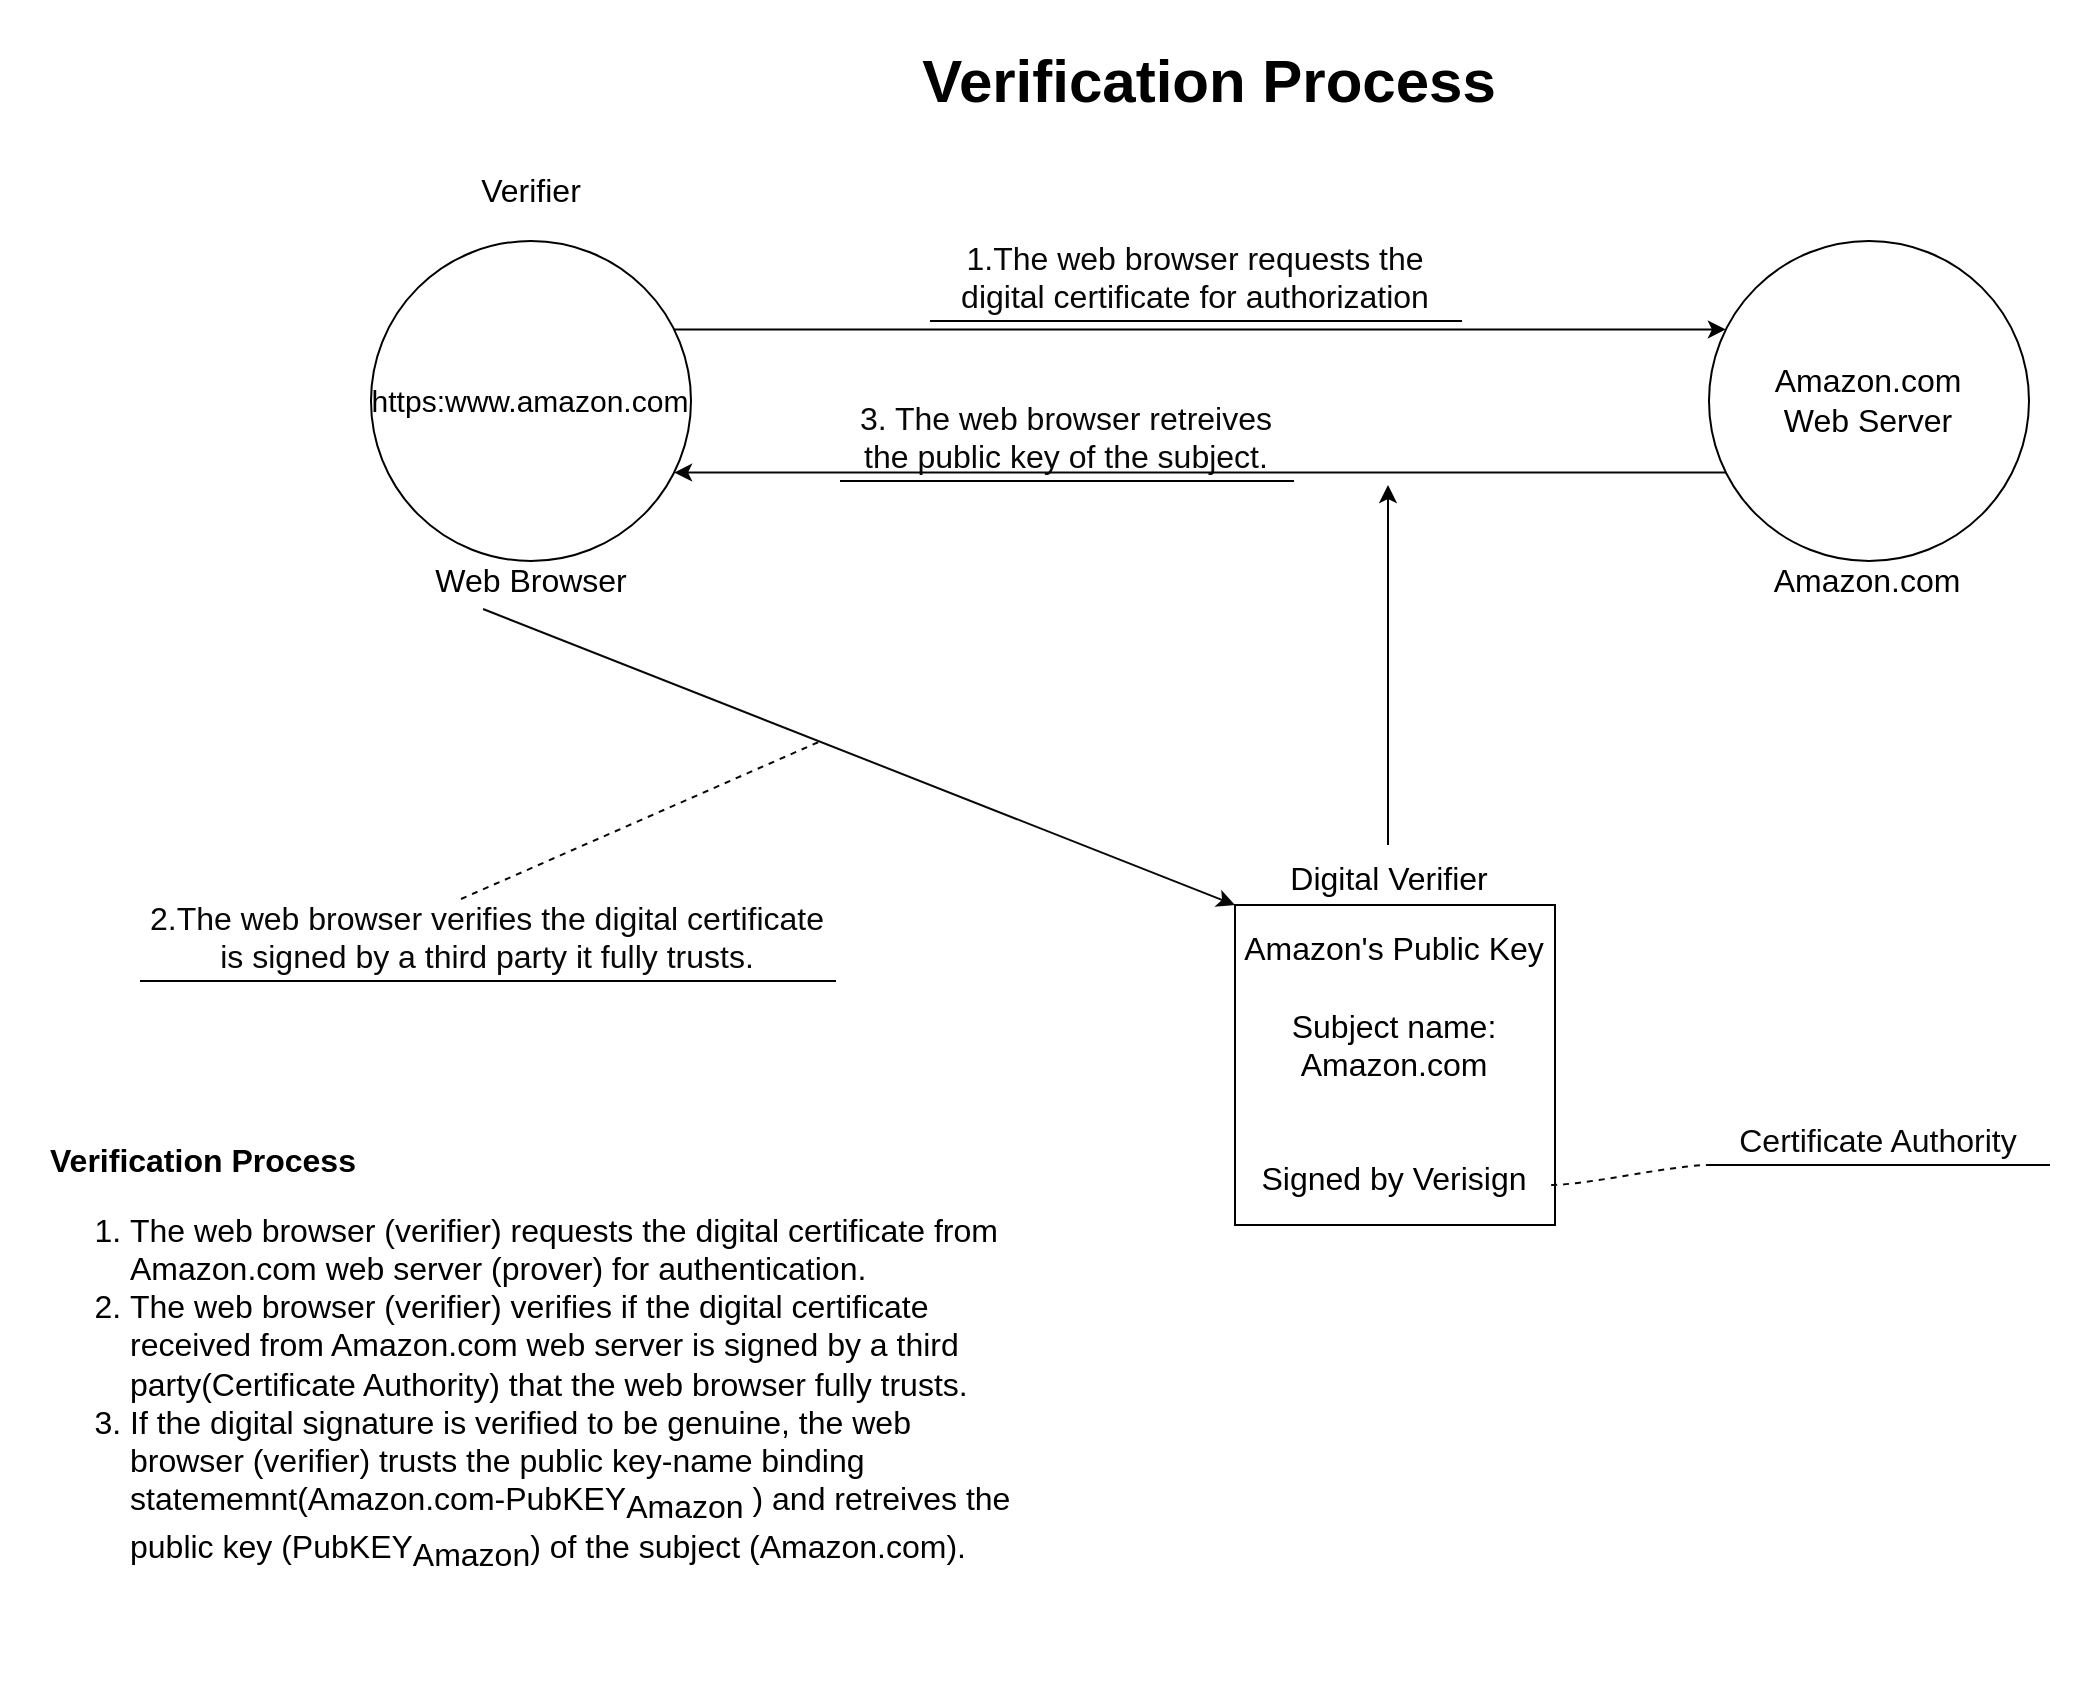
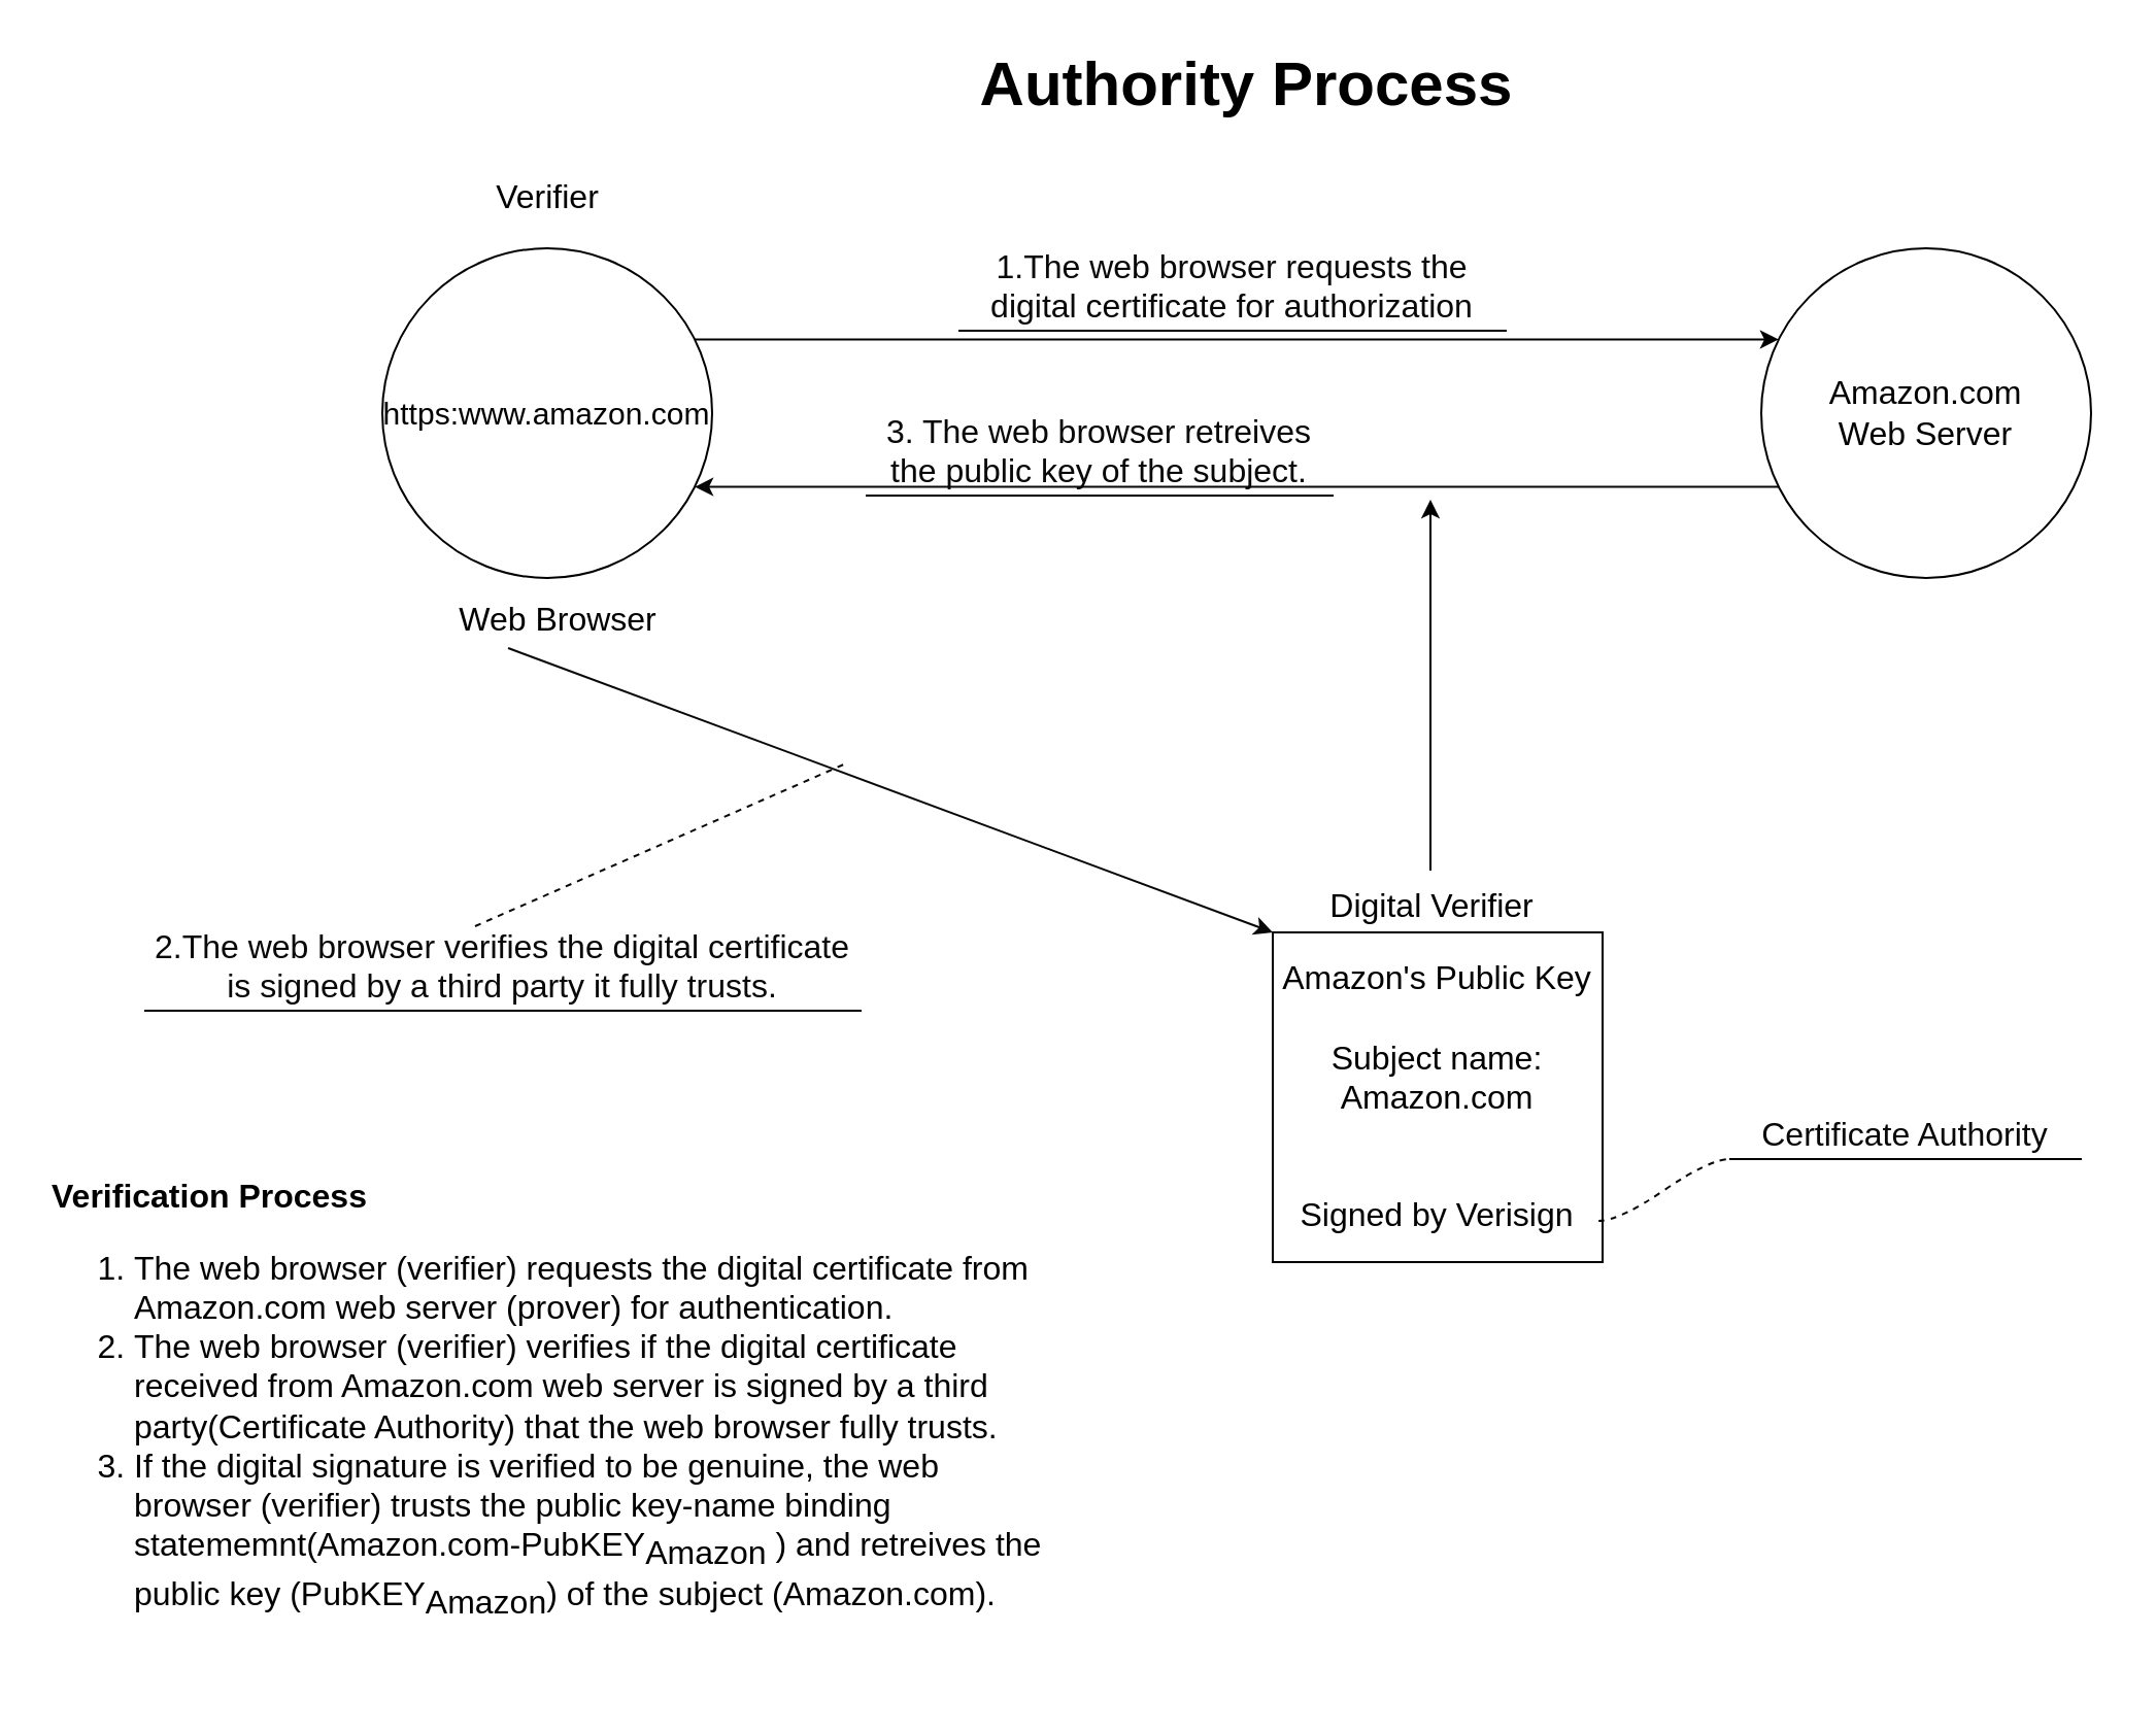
  <mxCell id="0" />
  <mxCell id="1" parent="0" />
  <mxCell id="2" value="https:www.amazon.com" style="ellipse;whiteSpace=wrap;html=1;aspect=fixed;fontSize=15;" parent="1" vertex="1"><mxGeometry x="185" y="120" width="160" height="160" as="geometry" /></mxCell>
  <mxCell id="3" value="Amazon.com&lt;br style=&quot;font-size: 16px;&quot;&gt;Web Server" style="ellipse;whiteSpace=wrap;html=1;aspect=fixed;fontSize=16;" parent="1" vertex="1"><mxGeometry x="854" y="120" width="160" height="160" as="geometry" /></mxCell>
- <mxCell id="4" value="Web Browser" style="text;html=1;align=center;verticalAlign=middle;resizable=0;points=[];autosize=1;fontSize=16;" parent="1" vertex="1"><mxGeometry x="210" y="280" width="110" height="20" as="geometry" /></mxCell>
- <mxCell id="5" value="Amazon.com" style="text;html=1;align=center;verticalAlign=middle;resizable=0;points=[];autosize=1;fontSize=16;" parent="1" vertex="1"><mxGeometry x="878" y="280" width="110" height="20" as="geometry" /></mxCell>
+ <mxCell id="4" value="Web Browser" style="text;html=1;align=center;verticalAlign=middle;resizable=0;points=[];autosize=1;fontSize=16;" parent="1" vertex="1"><mxGeometry x="215" y="290" width="110" height="20" as="geometry" /></mxCell>
  <mxCell id="6" value="" style="endArrow=classic;html=1;entryX=0;entryY=0.25;entryDx=0;entryDy=0;exitX=1;exitY=0.25;exitDx=0;exitDy=0;fontSize=16;" parent="1" source="2" target="3" edge="1"><mxGeometry width="50" height="50" relative="1" as="geometry"><mxPoint x="294" y="370" as="sourcePoint" /><mxPoint x="344" y="320" as="targetPoint" /></mxGeometry></mxCell>
  <mxCell id="7" value="" style="endArrow=classic;html=1;entryX=1;entryY=0.75;entryDx=0;entryDy=0;exitX=0;exitY=0.75;exitDx=0;exitDy=0;fillColor=#f8cecc;strokeColor=#080808;fontSize=16;fontColor=#080808;" parent="1" source="3" target="2" edge="1"><mxGeometry width="50" height="50" relative="1" as="geometry"><mxPoint x="294" y="370" as="sourcePoint" /><mxPoint x="344" y="320" as="targetPoint" /></mxGeometry></mxCell>
- <mxCell id="8" value="Verification Process" style="text;html=1;align=center;verticalAlign=middle;resizable=0;points=[];autosize=1;fontSize=30;fontStyle=1" parent="1" vertex="1"><mxGeometry x="454" y="20" width="300" height="40" as="geometry" /></mxCell>
+ <mxCell id="8" value="Authority Process" style="text;html=1;align=center;verticalAlign=middle;resizable=0;points=[];autosize=1;fontSize=30;fontStyle=1" parent="1" vertex="1"><mxGeometry x="454" y="20" width="300" height="40" as="geometry" /></mxCell>
  <mxCell id="9" value="Amazon's Public Key&lt;br style=&quot;font-size: 16px;&quot;&gt;&lt;br style=&quot;font-size: 16px;&quot;&gt;Subject name: Amazon.com&lt;br style=&quot;font-size: 16px;&quot;&gt;&lt;br style=&quot;font-size: 16px;&quot;&gt;&lt;br style=&quot;font-size: 16px;&quot;&gt;Signed by Verisign" style="whiteSpace=wrap;html=1;aspect=fixed;verticalAlign=middle;fontSize=16;" vertex="1" parent="1"><mxGeometry x="617" y="452" width="160" height="160" as="geometry" /></mxCell>
  <mxCell id="10" value="Digital Verifier" style="text;html=1;align=center;verticalAlign=middle;resizable=0;points=[];autosize=1;fontSize=16;" vertex="1" parent="1"><mxGeometry x="624" y="429" width="140" height="20" as="geometry" /></mxCell>
  <mxCell id="11" value="&lt;h1 style=&quot;font-size: 16px;&quot;&gt;Verification Process&lt;/h1&gt;&lt;p style=&quot;font-size: 16px;&quot;&gt;&lt;/p&gt;&lt;ol style=&quot;font-size: 16px;&quot;&gt;&lt;li style=&quot;font-size: 16px;&quot;&gt;The web browser (verifier) requests the digital certificate from Amazon.com web server (prover) for authentication.&lt;/li&gt;&lt;li style=&quot;font-size: 16px;&quot;&gt;The web browser (verifier) verifies if the digital certificate received from Amazon.com web server is signed by a third party(Certificate Authority) that the web browser fully trusts.&lt;/li&gt;&lt;li style=&quot;font-size: 16px;&quot;&gt;If the digital signature is verified to be genuine, the web browser (verifier) trusts the public key-name binding statememnt(Amazon.com-PubKEY&lt;sub style=&quot;font-size: 16px;&quot;&gt;Amazon&lt;/sub&gt;&amp;nbsp;) and retreives the public key (PubKEY&lt;sub style=&quot;font-size: 16px;&quot;&gt;Amazon&lt;/sub&gt;) of the subject (Amazon.com).&lt;/li&gt;&lt;/ol&gt;&lt;p style=&quot;font-size: 16px;&quot;&gt;&lt;/p&gt;" style="text;html=1;strokeColor=none;fillColor=none;spacing=5;spacingTop=-20;whiteSpace=wrap;overflow=hidden;rounded=0;fontSize=16;" vertex="1" parent="1"><mxGeometry y="570" width="490" height="250" as="geometry" x="20" /></mxCell>
  <mxCell id="12" value="Verifier" style="text;html=1;align=center;verticalAlign=middle;resizable=0;points=[];autosize=1;fontSize=16;" vertex="1" parent="1"><mxGeometry x="230" y="85" width="70" height="20" as="geometry" /></mxCell>
  <mxCell id="13" value="" style="endArrow=classic;html=1;fontSize=16;fontColor=#080808;" edge="1" parent="1"><mxGeometry width="50" height="50" relative="1" as="geometry"><mxPoint x="693.5" y="422" as="sourcePoint" /><mxPoint x="693.5" y="242" as="targetPoint" /></mxGeometry></mxCell>
- <mxCell id="14" value="Certificate Authority" style="whiteSpace=wrap;html=1;shape=partialRectangle;top=0;left=0;bottom=1;right=0;points=[[0,1],[1,1]];strokeColor=#000000;fillColor=none;align=center;verticalAlign=bottom;routingCenterY=0.5;snapToPoint=1;container=1;recursiveResize=0;autosize=1;treeFolding=1;treeMoving=1;fontSize=16;fontColor=#080808;" vertex="1" parent="1"><mxGeometry x="854" y="562" width="170" height="20" as="geometry" /></mxCell>
+ <mxCell id="14" value="Certificate Authority" style="whiteSpace=wrap;html=1;shape=partialRectangle;top=0;left=0;bottom=1;right=0;points=[[0,1],[1,1]];strokeColor=#000000;fillColor=none;align=center;verticalAlign=bottom;routingCenterY=0.5;snapToPoint=1;container=1;recursiveResize=0;autosize=1;treeFolding=1;treeMoving=1;fontSize=16;fontColor=#080808;" vertex="1" parent="1"><mxGeometry x="839" y="542" width="170" height="20" as="geometry" /></mxCell>
  <mxCell id="15" value="" style="edgeStyle=entityRelationEdgeStyle;startArrow=none;endArrow=none;segment=10;curved=1;strokeColor=#080808;fontSize=16;fontColor=#080808;exitX=0.988;exitY=0.875;exitDx=0;exitDy=0;exitPerimeter=0;dashed=1;" edge="1" target="14" parent="1" source="9"><mxGeometry relative="1" as="geometry"><mxPoint x="825" y="572" as="sourcePoint" /></mxGeometry></mxCell>
  <mxCell id="16" value="" style="endArrow=classic;html=1;strokeColor=#080808;fontSize=15;fontColor=#080808;entryX=0;entryY=0;entryDx=0;entryDy=0;exitX=0.282;exitY=1.2;exitDx=0;exitDy=0;exitPerimeter=0;" edge="1" parent="1" source="4" target="9"><mxGeometry width="50" height="50" relative="1" as="geometry"><mxPoint x="405" y="350" as="sourcePoint" /><mxPoint x="455" y="300" as="targetPoint" /></mxGeometry></mxCell>
  <mxCell id="17" value="&lt;span style=&quot;color: rgba(0 , 0 , 0 , 0) ; font-family: monospace ; font-size: 0px&quot;&gt;%3CmxGraphModel%3E%3Croot%3E%3CmxCell%20id%3D%220%22%2F%3E%3CmxCell%20id%3D%221%22%20parent%3D%220%22%2F%3E%3CmxCell%20id%3D%222%22%20value%3D%222.The%20web%20browser%20verifies%20the%20digital%20certificate%20is%20signed%20by%20a%20third%20party%20it%20fully%20trusts.%22%20style%3D%22whiteSpace%3Dwrap%3Bshape%3DpartialRectangle%3Btop%3D0%3Bleft%3D0%3Bbottom%3D1%3Bright%3D0%3Bpoints%3D%5B%5B0%2C1%5D%2C%5B1%2C1%5D%5D%3BstrokeColor%3D%23000000%3BfillColor%3Dnone%3Balign%3Dcenter%3BverticalAlign%3Dbottom%3BroutingCenterY%3D0.5%3BsnapToPoint%3D1%3Bcontainer%3D1%3BrecursiveResize%3D0%3Bautosize%3D1%3BtreeFolding%3D1%3BtreeMoving%3D1%3BfontSize%3D16%3BfontColor%3D%23080808%3B%22%20vertex%3D%221%22%20parent%3D%221%22%3E%3CmxGeometry%20x%3D%22130%22%20y%3D%22449%22%20width%3D%22347%22%20height%3D%2220%22%20as%3D%22geometry%22%2F%3E%3C%2FmxCell%3E%3C%2Froot%3E%3C%2FmxGraphModel%3E&lt;/span&gt;&lt;span style=&quot;color: rgba(0 , 0 , 0 , 0) ; font-family: monospace ; font-size: 0px&quot;&gt;%3CmxGraphModel%3E%3Croot%3E%3CmxCell%20id%3D%220%22%2F%3E%3CmxCell%20id%3D%221%22%20parent%3D%220%22%2F%3E%3CmxCell%20id%3D%222%22%20value%3D%222.The%20web%20browser%20verifies%20the%20digital%20certificate%20is%20signed%20by%20a%20third%20party%20it%20fully%20trusts.%22%20style%3D%22whiteSpace%3Dwrap%3Bshape%3DpartialRectangle%3Btop%3D0%3Bleft%3D0%3Bbottom%3D1%3Bright%3D0%3Bpoints%3D%5B%5B0%2C1%5D%2C%5B1%2C1%5D%5D%3BstrokeColor%3D%23000000%3BfillColor%3Dnone%3Balign%3Dcenter%3BverticalAlign%3Dbottom%3BroutingCenterY%3D0.5%3BsnapToPoint%3D1%3Bcontainer%3D1%3BrecursiveResize%3D0%3Bautosize%3D1%3BtreeFolding%3D1%3BtreeMoving%3D1%3BfontSize%3D16%3BfontColor%3D%23080808%3B%22%20vertex%3D%221%22%20parent%3D%221%22%3E%3CmxGeometry%20x%3D%22130%22%20y%3D%22449%22%20width%3D%22347%22%20height%3D%2220%22%20as%3D%22geometry%22%2F%3E%3C%2FmxCell%3E%3C%2Froot%3E%3C%2FmxGraphModel%3E&lt;/span&gt;" style="text;html=1;align=center;verticalAlign=middle;resizable=0;points=[];autosize=1;fontSize=30;fontColor=#080808;" vertex="1" parent="1"><mxGeometry x="485" y="197" width="20" height="50" as="geometry" /></mxCell>
  <mxCell id="18" value="1.The web browser requests the digital certificate for authorization" style="whiteSpace=wrap;shape=partialRectangle;top=0;left=0;bottom=1;right=0;points=[[0,1],[1,1]];strokeColor=#000000;fillColor=none;align=center;verticalAlign=bottom;routingCenterY=0.5;snapToPoint=1;container=1;recursiveResize=0;autosize=1;treeFolding=1;treeMoving=1;fontSize=16;fontColor=#080808;" vertex="1" parent="1"><mxGeometry x="465" y="140" width="265" height="20" as="geometry" /></mxCell>
  <mxCell id="19" value="2.The web browser verifies the digital certificate is signed by a third party it fully trusts." style="whiteSpace=wrap;shape=partialRectangle;top=0;left=0;bottom=1;right=0;points=[[0,1],[1,1]];strokeColor=#000000;fillColor=none;align=center;verticalAlign=bottom;routingCenterY=0.5;snapToPoint=1;container=1;recursiveResize=0;autosize=1;treeFolding=1;treeMoving=1;fontSize=16;fontColor=#080808;" vertex="1" parent="1"><mxGeometry x="70" y="470" width="347" height="20" as="geometry" /></mxCell>
  <mxCell id="20" value="3. The web browser retreives the public key of the subject." style="whiteSpace=wrap;shape=partialRectangle;top=0;left=0;bottom=1;right=0;points=[[0,1],[1,1]];strokeColor=#000000;fillColor=none;align=center;verticalAlign=bottom;routingCenterY=0.5;snapToPoint=1;container=1;recursiveResize=0;autosize=1;treeFolding=1;treeMoving=1;fontSize=16;fontColor=#080808;" vertex="1" parent="1"><mxGeometry x="420" y="220" width="226" height="20" as="geometry" /></mxCell>
  <mxCell id="21" value="" style="endArrow=none;dashed=1;html=1;strokeColor=#080808;fontSize=16;fontColor=#080808;" edge="1" parent="1"><mxGeometry width="50" height="50" relative="1" as="geometry"><mxPoint x="230" y="449" as="sourcePoint" /><mxPoint x="410" y="370" as="targetPoint" /></mxGeometry></mxCell>
